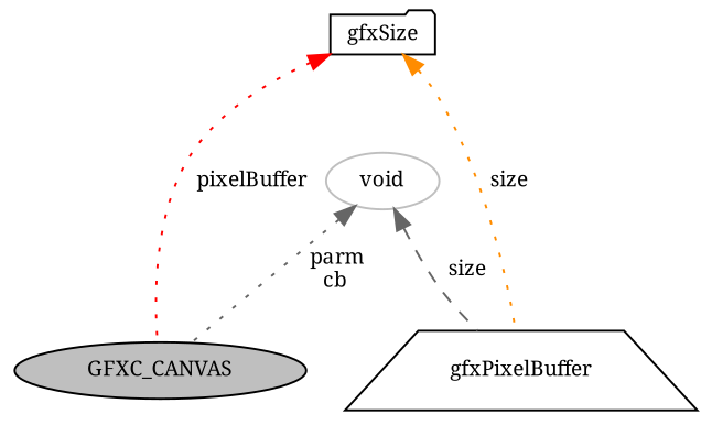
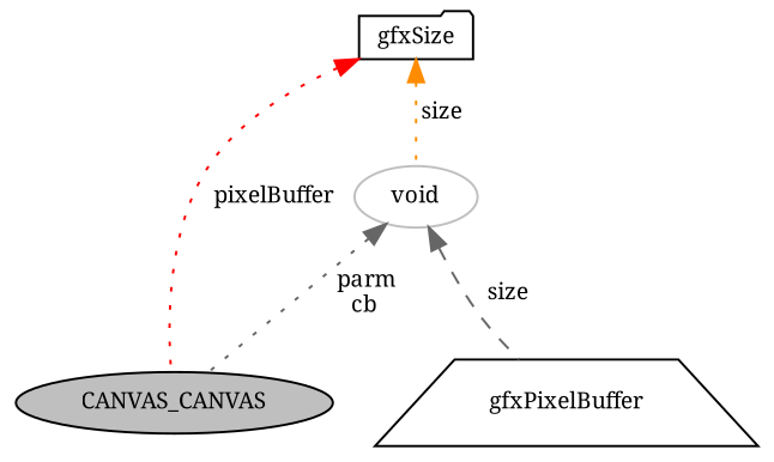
  digraph {
    fontname="Noto Serif"
    node [color=black fillcolor=white fontname="Noto Serif" fontsize=10 shape=ellipse style=filled]
    edge [color=gray40 dir=back fontname="Noto Serif" fontsize=10 labelfontname=Helvetica labelfontsize=10 style=dotted]
-   n1 [fillcolor=grey75 fontcolor=black height=0.2 label=GFXC_CANVAS width=0.4]
+   n1 [fillcolor=grey75 fontcolor=black height=0.2 label=CANVAS_CANVAS width=0.4]
    n2 [height=0.2 label=gfxPixelBuffer shape=trapezium width=0.4]
    n3 [height=0.2 label=gfxSize shape=folder width=0.4]
    n4 [color=grey75 height=0.2 label=void width=0.4]
    n3 -> n1 [color=red label=" pixelBuffer"]
-   n3 -> n2 [color=darkorange label=" size"]
+   n3 -> n4 [color=darkorange label=" size"]
    n4 -> n1 [label=" parm\ncb"]
    n4 -> n2 [label=" size" style=dashed]
  }
